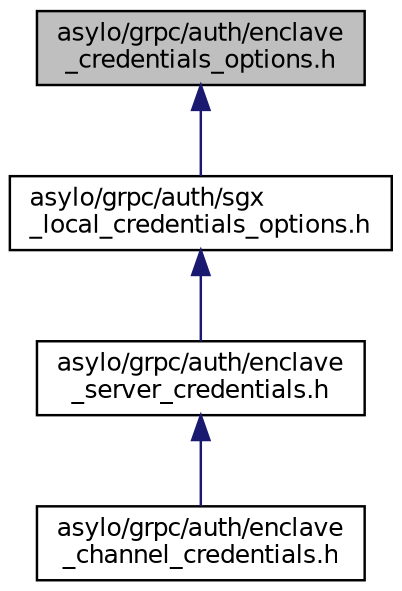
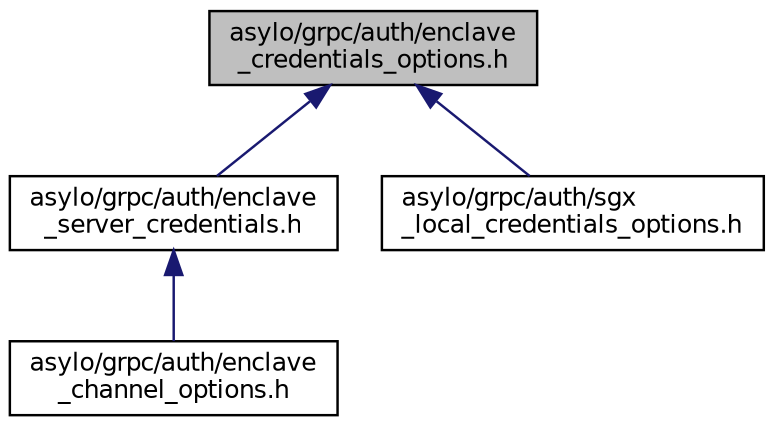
  digraph {
    node [color=black fillcolor=white fontname=Helvetica fontsize=10 shape=record style=filled]
    edge [color=midnightblue dir=back fontname=Helvetica fontsize=10 labelfontname=Helvetica labelfontsize=10 style=solid]
    n1 [fillcolor=grey75 fontcolor=black height=0.2 label="asylo/grpc/auth/enclave\l_credentials_options.h" width=0.4]
    n2 [height=0.2 label="asylo/grpc/auth/enclave\l_server_credentials.h" width=0.4]
    n3 [height=0.2 label="asylo/grpc/auth/sgx\l_local_credentials_options.h" width=0.4]
-   n4 [height=0.2 label="asylo/grpc/auth/enclave\l_channel_credentials.h" width=0.4]
-   n3 -> n2
+   n4 [height=0.2 label="asylo/grpc/auth/enclave\l_channel_options.h" width=0.4]
+   n1 -> n2
    n1 -> n3
    n2 -> n4
  }
